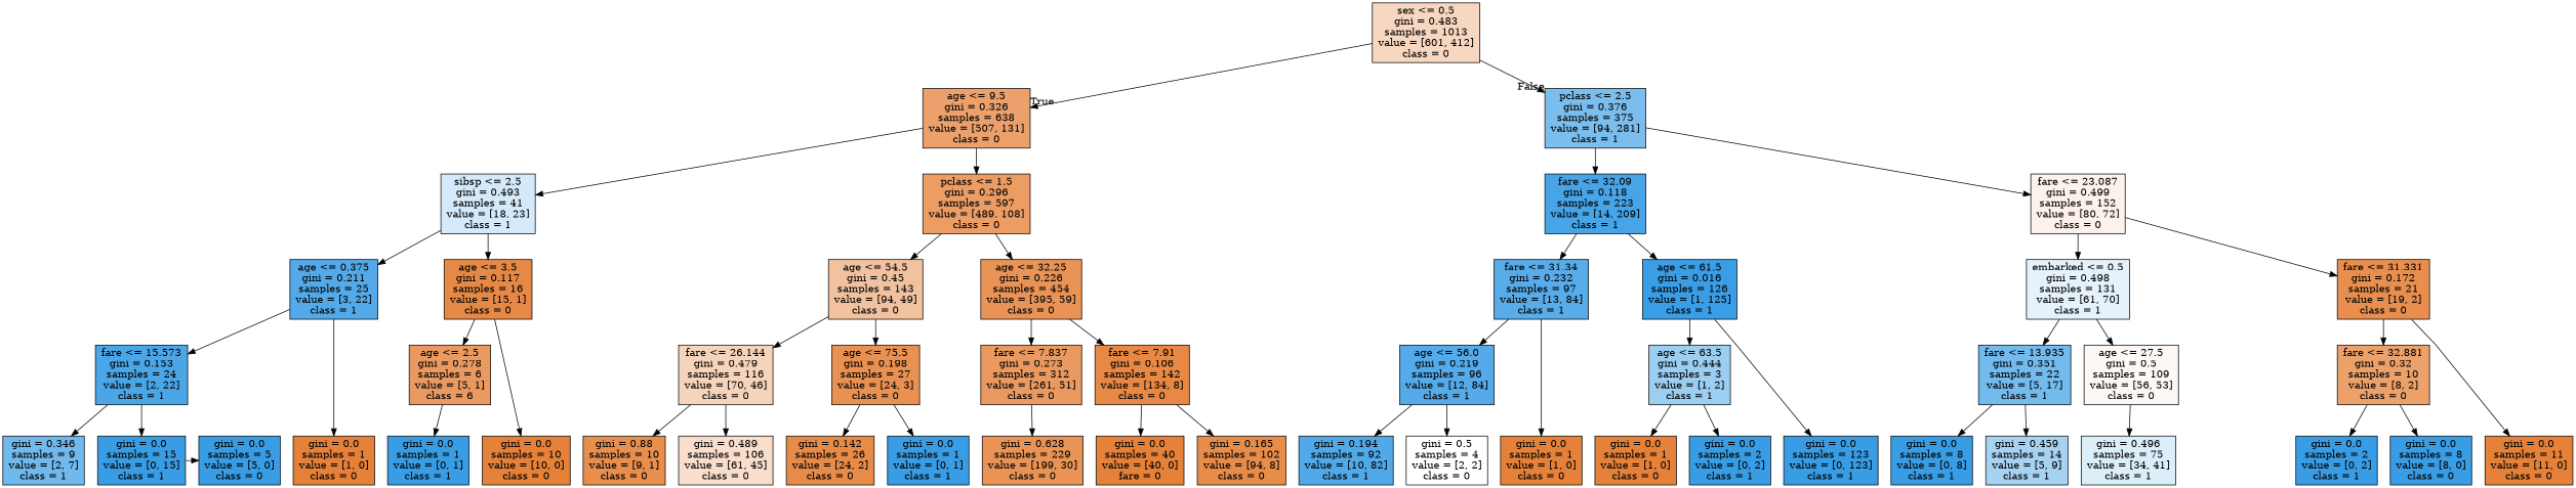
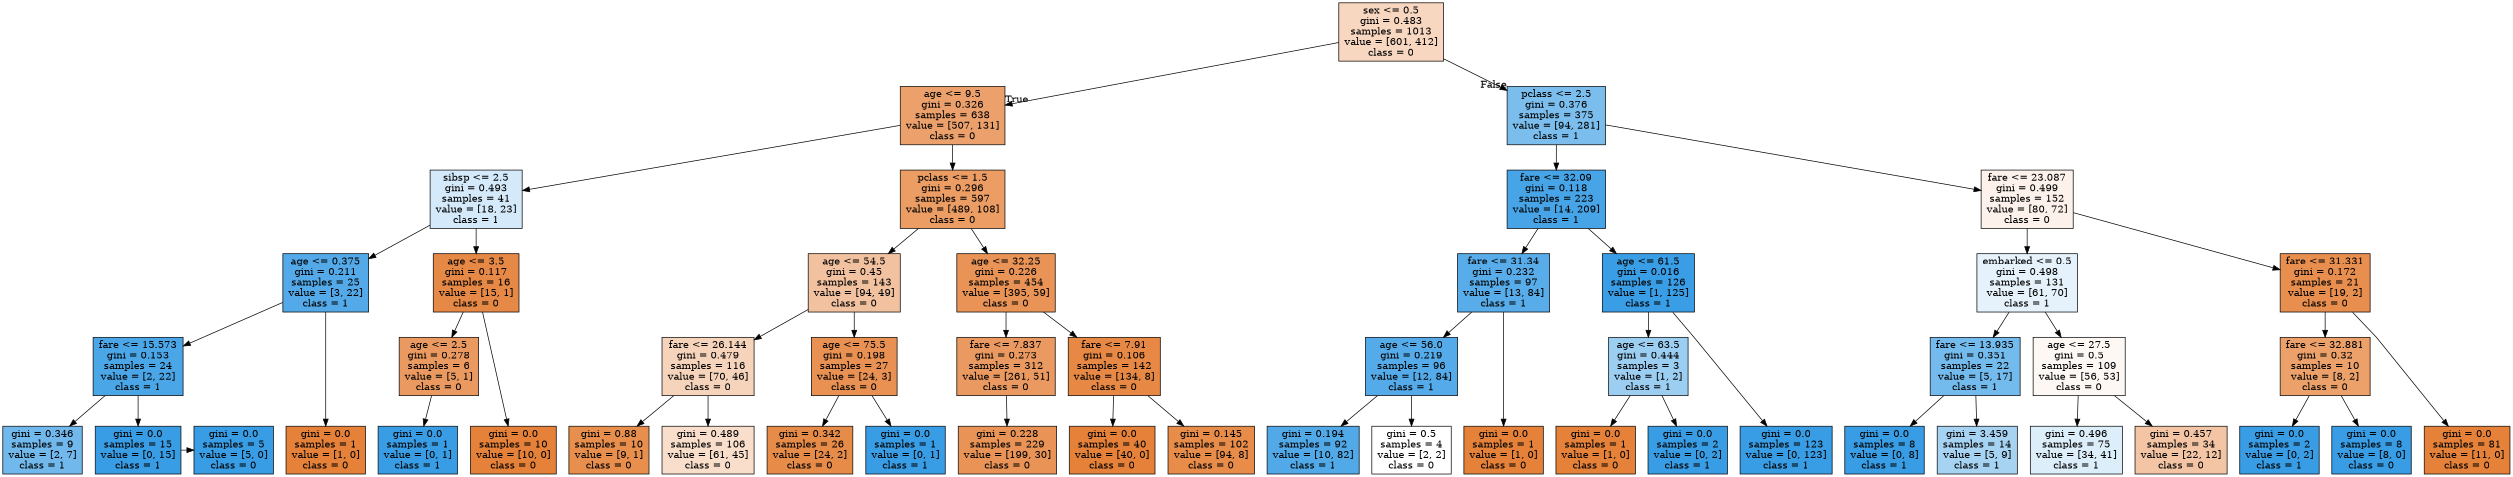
  digraph {
    ranksep=equally
    splines=polyline
    node [color=black fillcolor="#399de5ff" shape=box style=filled]
    n1 [fillcolor="#e5813950" label="sex <= 0.5\ngini = 0.483\nsamples = 1013\nvalue = [601, 412]\nclass = 0"]
    n2 [fillcolor="#e58139bd" label="age <= 9.5\ngini = 0.326\nsamples = 638\nvalue = [507, 131]\nclass = 0"]
    n3 [fillcolor="#399de5aa" label="pclass <= 2.5\ngini = 0.376\nsamples = 375\nvalue = [94, 281]\nclass = 1"]
    n4 [fillcolor="#399de537" label="sibsp <= 2.5\ngini = 0.493\nsamples = 41\nvalue = [18, 23]\nclass = 1"]
    n5 [fillcolor="#e58139c7" label="pclass <= 1.5\ngini = 0.296\nsamples = 597\nvalue = [489, 108]\nclass = 0"]
    n6 [fillcolor="#399de5ee" label="fare <= 32.09\ngini = 0.118\nsamples = 223\nvalue = [14, 209]\nclass = 1"]
    n7 [fillcolor="#e5813919" label="fare <= 23.087\ngini = 0.499\nsamples = 152\nvalue = [80, 72]\nclass = 0"]
    n8 [fillcolor="#399de5dc" label="age <= 0.375\ngini = 0.211\nsamples = 25\nvalue = [3, 22]\nclass = 1"]
    n9 [fillcolor="#e58139ee" label="age <= 3.5\ngini = 0.117\nsamples = 16\nvalue = [15, 1]\nclass = 0"]
    n10 [fillcolor="#e581397a" label="age <= 54.5\ngini = 0.45\nsamples = 143\nvalue = [94, 49]\nclass = 0"]
    n11 [fillcolor="#e58139d9" label="age <= 32.25\ngini = 0.226\nsamples = 454\nvalue = [395, 59]\nclass = 0"]
    n12 [fillcolor="#399de5d8" label="fare <= 31.34\ngini = 0.232\nsamples = 97\nvalue = [13, 84]\nclass = 1"]
    n13 [fillcolor="#399de5fd" label="age <= 61.5\ngini = 0.016\nsamples = 126\nvalue = [1, 125]\nclass = 1"]
    n14 [fillcolor="#399de521" label="embarked <= 0.5\ngini = 0.498\nsamples = 131\nvalue = [61, 70]\nclass = 1"]
    n15 [fillcolor="#e58139e4" label="fare <= 31.331\ngini = 0.172\nsamples = 21\nvalue = [19, 2]\nclass = 0"]
    n16 [fillcolor="#399de5e8" label="fare <= 15.573\ngini = 0.153\nsamples = 24\nvalue = [2, 22]\nclass = 1"]
-   n17 [fillcolor="#e58139cc" label="age <= 2.5\ngini = 0.278\nsamples = 6\nvalue = [5, 1]\nclass = 6"]
+   n17 [fillcolor="#e58139cc" label="age <= 2.5\ngini = 0.278\nsamples = 6\nvalue = [5, 1]\nclass = 0"]
    n18 [fillcolor="#e5813957" label="fare <= 26.144\ngini = 0.479\nsamples = 116\nvalue = [70, 46]\nclass = 0"]
    n19 [fillcolor="#e58139df" label="age <= 75.5\ngini = 0.198\nsamples = 27\nvalue = [24, 3]\nclass = 0"]
    n20 [fillcolor="#e58139cd" label="fare <= 7.837\ngini = 0.273\nsamples = 312\nvalue = [261, 51]\nclass = 0"]
    n21 [fillcolor="#e58139f0" label="fare <= 7.91\ngini = 0.106\nsamples = 142\nvalue = [134, 8]\nclass = 0"]
    n22 [fillcolor="#399de5db" label="age <= 56.0\ngini = 0.219\nsamples = 96\nvalue = [12, 84]\nclass = 1"]
    n23 [fillcolor="#399de57f" label="age <= 63.5\ngini = 0.444\nsamples = 3\nvalue = [1, 2]\nclass = 1"]
    n24 [fillcolor="#399de5b4" label="fare <= 13.935\ngini = 0.351\nsamples = 22\nvalue = [5, 17]\nclass = 1"]
    n25 [fillcolor="#e581390e" label="age <= 27.5\ngini = 0.5\nsamples = 109\nvalue = [56, 53]\nclass = 0"]
    n26 [fillcolor="#e58139bf" label="fare <= 32.881\ngini = 0.32\nsamples = 10\nvalue = [8, 2]\nclass = 0"]
    n27 [fillcolor="#e58139ff" label="gini = 0.0\nsamples = 1\nvalue = [1, 0]\nclass = 0"]
    n28 [fillcolor="#399de5b6" label="gini = 0.346\nsamples = 9\nvalue = [2, 7]\nclass = 1"]
    n29 [label="gini = 0.0\nsamples = 15\nvalue = [0, 15]\nclass = 1"]
    n30 [label="gini = 0.0\nsamples = 5\nvalue = [5, 0]\nclass = 0"]
    n31 [label="gini = 0.0\nsamples = 1\nvalue = [0, 1]\nclass = 1"]
    n32 [fillcolor="#e58139ff" label="gini = 0.0\nsamples = 10\nvalue = [10, 0]\nclass = 0"]
    n33 [fillcolor="#e58139e3" label="gini = 0.88\nsamples = 10\nvalue = [9, 1]\nclass = 0"]
    n34 [fillcolor="#e5813943" label="gini = 0.489\nsamples = 106\nvalue = [61, 45]\nclass = 0"]
-   n35 [fillcolor="#e58139ea" label="gini = 0.142\nsamples = 26\nvalue = [24, 2]\nclass = 0"]
+   n35 [fillcolor="#e58139ea" label="gini = 0.342\nsamples = 26\nvalue = [24, 2]\nclass = 0"]
    n36 [label="gini = 0.0\nsamples = 1\nvalue = [0, 1]\nclass = 1"]
-   n37 [fillcolor="#e58139d9" label="gini = 0.628\nsamples = 229\nvalue = [199, 30]\nclass = 0"]
-   n38 [fillcolor="#e58139ff" label="gini = 0.0\nsamples = 40\nvalue = [40, 0]\nfare = 0"]
-   n39 [fillcolor="#e58139e9" label="gini = 0.165\nsamples = 102\nvalue = [94, 8]\nclass = 0"]
+   n37 [fillcolor="#e58139d9" label="gini = 0.228\nsamples = 229\nvalue = [199, 30]\nclass = 0"]
+   n38 [fillcolor="#e58139ff" label="gini = 0.0\nsamples = 40\nvalue = [40, 0]\nclass = 0"]
+   n39 [fillcolor="#e58139e9" label="gini = 0.145\nsamples = 102\nvalue = [94, 8]\nclass = 0"]
    n40 [fillcolor="#399de5e0" label="gini = 0.194\nsamples = 92\nvalue = [10, 82]\nclass = 1"]
    n41 [fillcolor="#e5813900" label="gini = 0.5\nsamples = 4\nvalue = [2, 2]\nclass = 0"]
    n42 [fillcolor="#e58139ff" label="gini = 0.0\nsamples = 1\nvalue = [1, 0]\nclass = 0"]
    n43 [label="gini = 0.0\nsamples = 123\nvalue = [0, 123]\nclass = 1"]
    n44 [fillcolor="#e58139ff" label="gini = 0.0\nsamples = 1\nvalue = [1, 0]\nclass = 0"]
    n45 [label="gini = 0.0\nsamples = 2\nvalue = [0, 2]\nclass = 1"]
    n46 [label="gini = 0.0\nsamples = 8\nvalue = [0, 8]\nclass = 1"]
-   n47 [fillcolor="#399de571" label="gini = 0.459\nsamples = 14\nvalue = [5, 9]\nclass = 1"]
+   n47 [fillcolor="#399de571" label="gini = 3.459\nsamples = 14\nvalue = [5, 9]\nclass = 1"]
    n48 [fillcolor="#399de52c" label="gini = 0.496\nsamples = 75\nvalue = [34, 41]\nclass = 1"]
-   n50 [fillcolor="#e58139ff" label="gini = 0.0\nsamples = 11\nvalue = [11, 0]\nclass = 0"]
+   n49 [fillcolor="#e5813974" label="gini = 0.457\nsamples = 34\nvalue = [22, 12]\nclass = 0"]
+   n50 [fillcolor="#e58139ff" label="gini = 0.0\nsamples = 81\nvalue = [11, 0]\nclass = 0"]
    n51 [label="gini = 0.0\nsamples = 2\nvalue = [0, 2]\nclass = 1"]
    n52 [label="gini = 0.0\nsamples = 8\nvalue = [8, 0]\nclass = 0"]
    subgraph sub_1 {
      rank=same
      n1
    }
    subgraph sub_2 {
      rank=same
      n2
      n3
    }
    subgraph sub_3 {
      rank=same
      n4
      n5
      n6
      n7
    }
    subgraph sub_4 {
      rank=same
      n8
      n9
      n10
      n11
      n12
      n13
      n14
      n15
    }
    subgraph sub_5 {
      rank=same
      n16
      n17
      n18
      n19
      n20
      n21
      n22
      n23
      n24
      n25
      n26
    }
    subgraph sub_6 {
      rank=same
      n27
      n28
      n29
      n30
      n31
      n32
      n33
      n34
      n35
      n36
      n37
      n38
      n39
      n40
      n41
      n42
      n43
      n44
      n45
      n46
      n47
      n48
+     n49
      n50
      n51
      n52
    }
    n1 -> n2 [headlabel=True labelangle=45 labeldistance=2.5]
    n1 -> n3 [headlabel=False labelangle=-45 labeldistance=2.5]
    n2 -> n4
    n2 -> n5
    n3 -> n6
    n3 -> n7
    n4 -> n8
    n4 -> n9
    n5 -> n10
    n5 -> n11
    n6 -> n12
    n6 -> n13
    n7 -> n14
    n7 -> n15
    n8 -> n16
    n8 -> n27
    n9 -> n17
    n9 -> n32
    n10 -> n18
    n10 -> n19
    n11 -> n20
    n11 -> n21
    n12 -> n22
    n12 -> n42
    n13 -> n23
    n13 -> n43
    n14 -> n24
    n14 -> n25
    n15 -> n26
    n15 -> n50
    n16 -> n28
    n16 -> n29
    n17 -> n31
    n18 -> n33
    n18 -> n34
    n19 -> n35
    n19 -> n36
    n20 -> n37
    n21 -> n38
    n21 -> n39
    n22 -> n40
    n22 -> n41
    n23 -> n44
    n23 -> n45
    n24 -> n46
    n24 -> n47
    n25 -> n48
+   n25 -> n49
    n26 -> n51
    n26 -> n52
    n29 -> n30
  }
